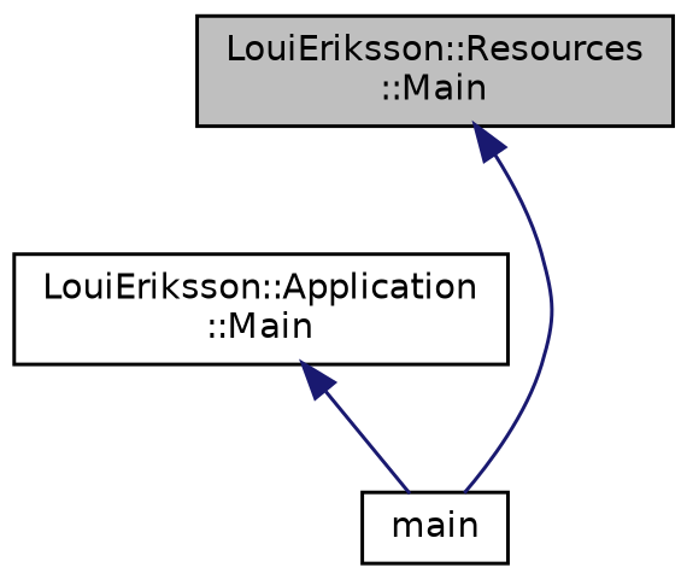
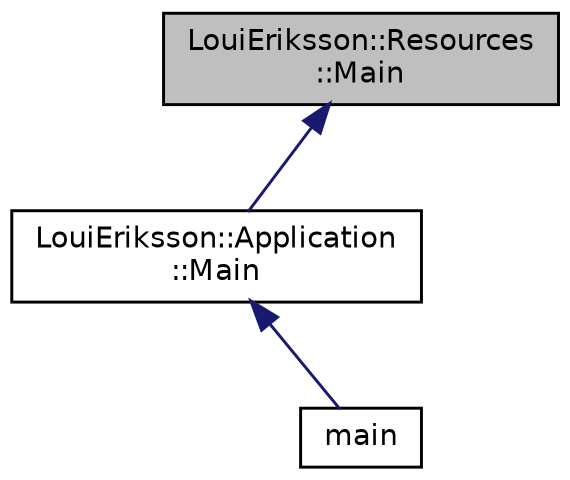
  digraph {
    rankdir=TB
    node [color=black fillcolor=white fontname=Helvetica fontsize=10 shape=record style=filled]
    edge [color=midnightblue dir=back fontname=Helvetica fontsize=10 labelfontname=Helvetica labelfontsize=10 style=solid]
    n1 [fillcolor=grey75 fontcolor=black height=0.2 label="LouiEriksson::Resources\l::Main" width=0.4]
    n2 [height=0.2 label="LouiEriksson::Application\l::Main" width=0.4]
    n3 [height=0.2 label=main width=0.4]
-   n1 -> n3
+   n1 -> n2
    n2 -> n3
  }
